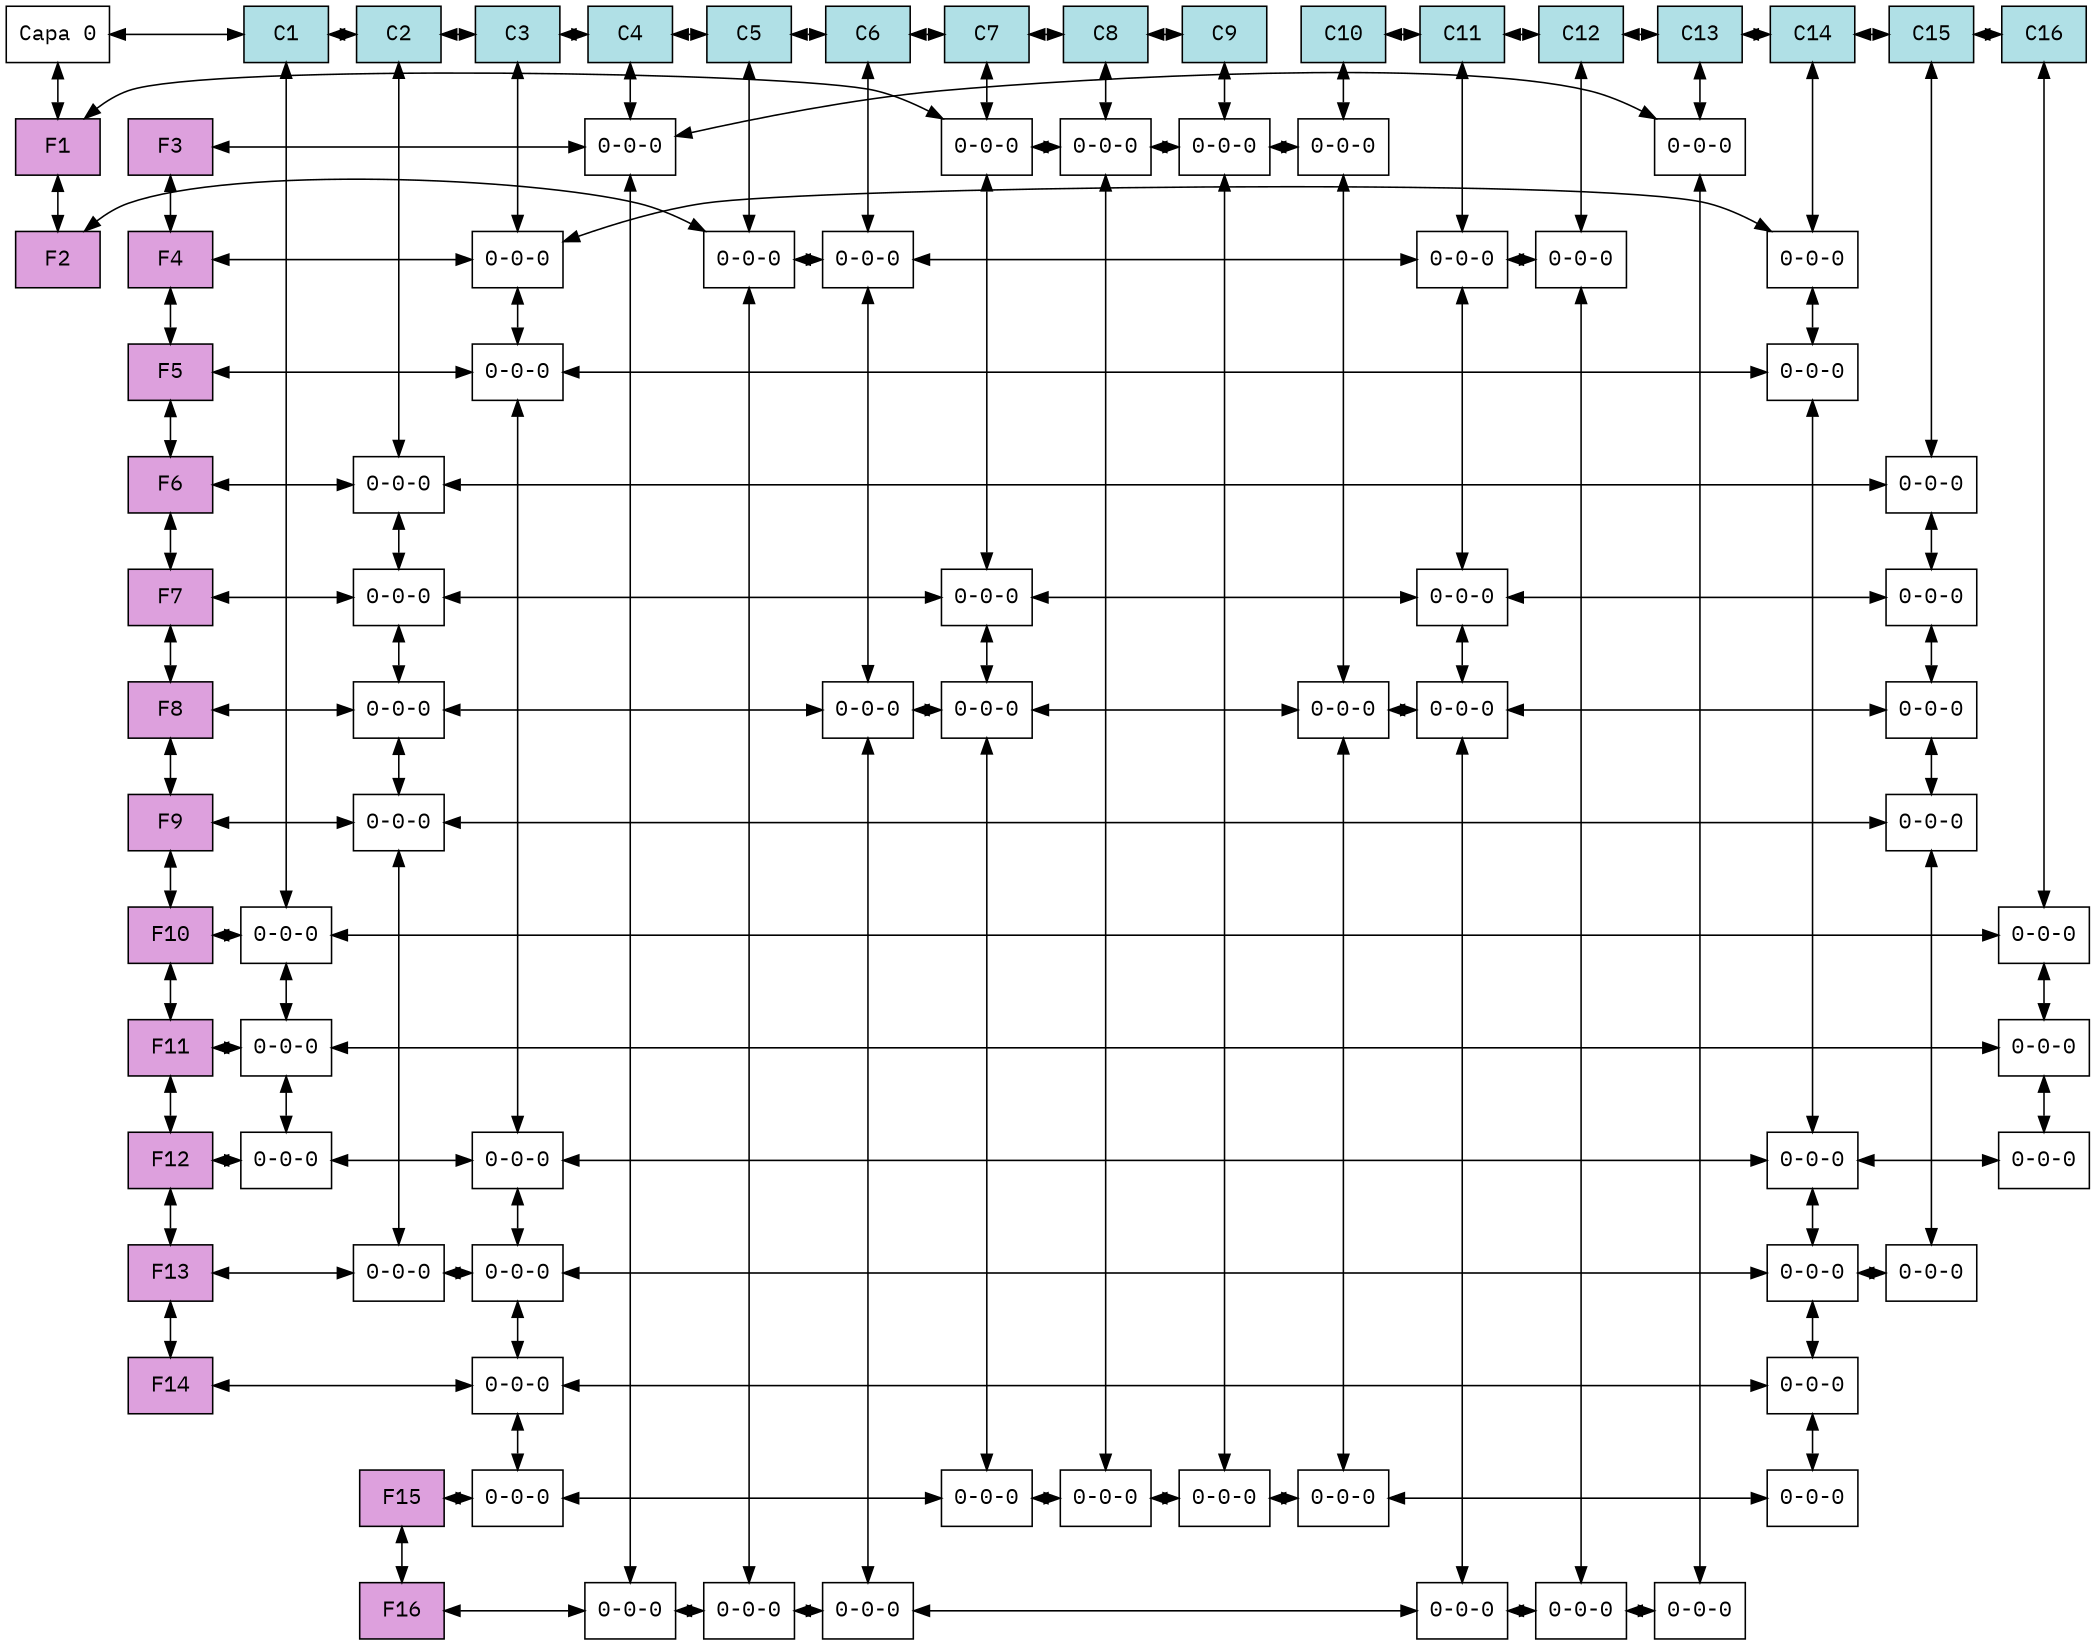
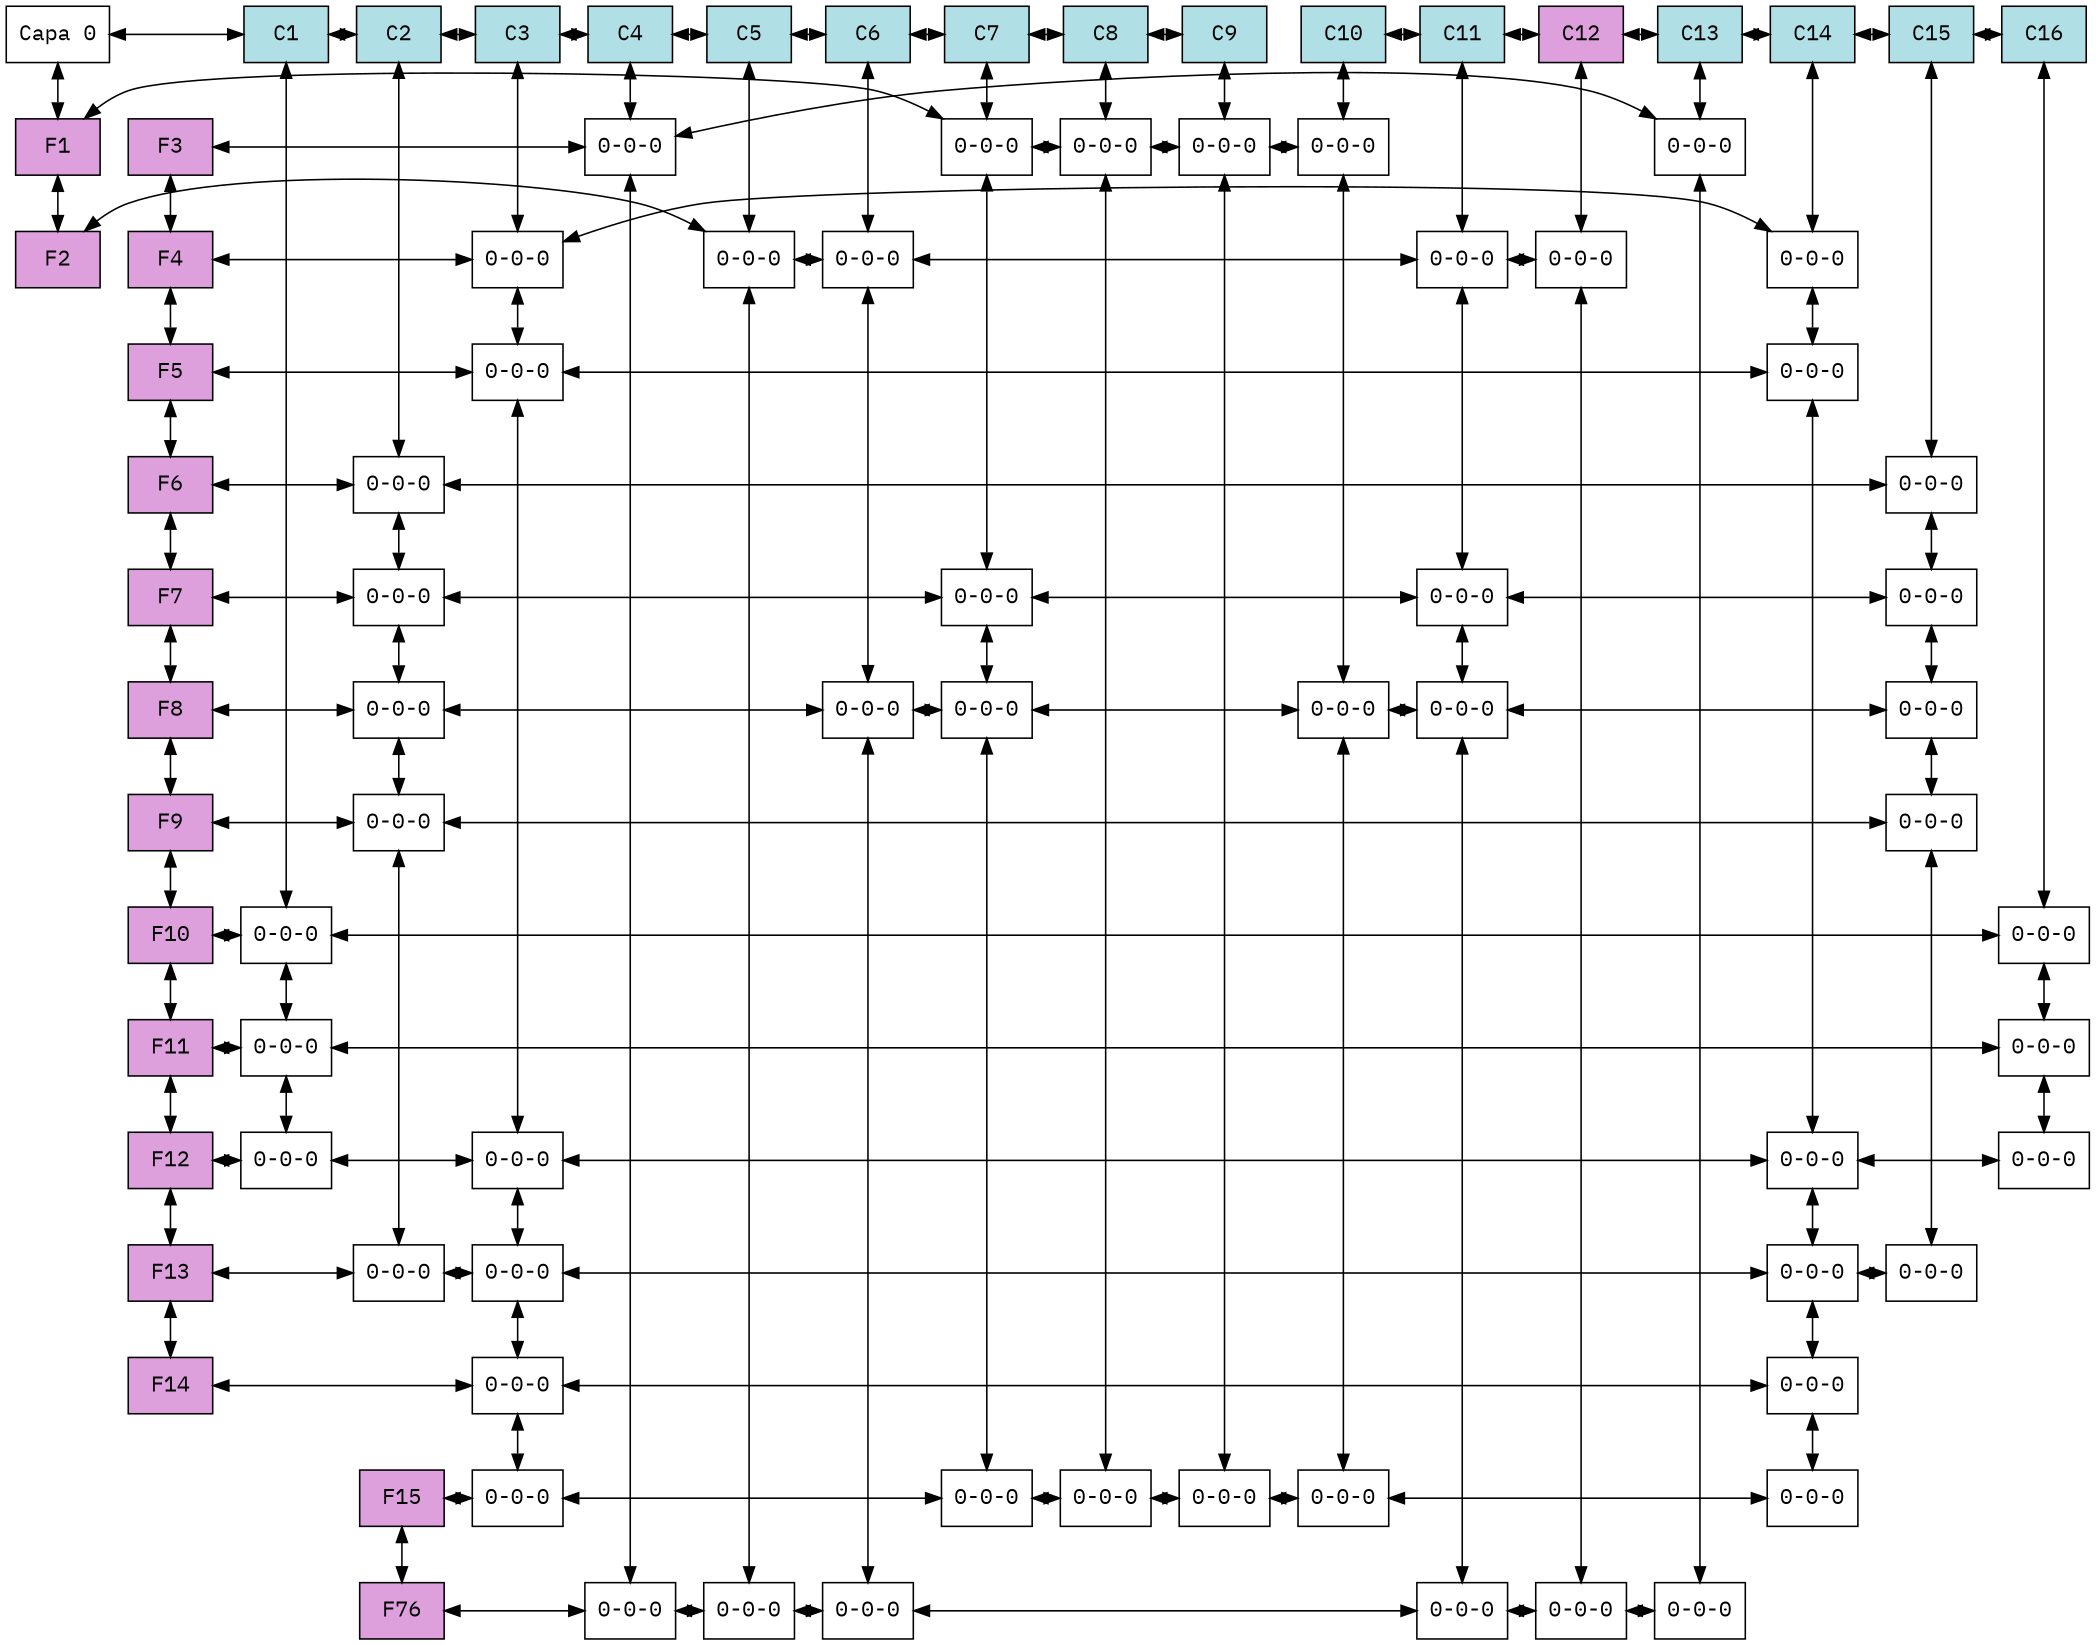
  digraph {
    fontname="IBM Plex Mono"
    node [fillcolor=white fontname="IBM Plex Mono" group=0 shape=box style=filled]
    edge [dir=both fontname="IBM Plex Mono"]
    n1 [label="Capa 0"]
    C1 [fillcolor=powderblue group=1]
    C2 [fillcolor=powderblue group=2]
    C3 [fillcolor=powderblue group=3]
    C4 [fillcolor=powderblue group=4]
    C5 [fillcolor=powderblue group=5]
    C6 [fillcolor=powderblue group=6]
    C7 [fillcolor=powderblue group=7]
    C8 [fillcolor=powderblue group=8]
    C9 [fillcolor=powderblue group=9]
    C10 [fillcolor=powderblue group=10]
    C11 [fillcolor=powderblue group=11]
-   C12 [fillcolor=powderblue group=12]
+   C12 [fillcolor=plum group=12]
    C13 [fillcolor=powderblue group=13]
    C14 [fillcolor=powderblue group=14]
    C15 [fillcolor=powderblue group=15]
    C16 [fillcolor=powderblue group=16]
    F1 [fillcolor=plum]
    n19 [group=7 label="0-0-0"]
    n20 [group=8 label="0-0-0"]
    n21 [group=9 label="0-0-0"]
    n22 [group=10 label="0-0-0"]
    F2 [fillcolor=plum]
    n24 [group=5 label="0-0-0"]
    n25 [group=6 label="0-0-0"]
    n26 [group=11 label="0-0-0"]
    n27 [group=12 label="0-0-0"]
    F3 [fillcolor=plum]
    n29 [group=4 label="0-0-0"]
    n30 [group=13 label="0-0-0"]
    F4 [fillcolor=plum]
    n32 [group=3 label="0-0-0"]
    n33 [group=14 label="0-0-0"]
    F5 [fillcolor=plum]
    n35 [group=3 label="0-0-0"]
    n36 [group=14 label="0-0-0"]
    F6 [fillcolor=plum]
    n38 [group=2 label="0-0-0"]
    n39 [group=15 label="0-0-0"]
    F7 [fillcolor=plum]
    n41 [group=2 label="0-0-0"]
    n42 [group=7 label="0-0-0"]
    n43 [group=11 label="0-0-0"]
    n44 [group=15 label="0-0-0"]
    F8 [fillcolor=plum]
    n46 [group=2 label="0-0-0"]
    n47 [group=6 label="0-0-0"]
    n48 [group=7 label="0-0-0"]
    n49 [group=10 label="0-0-0"]
    n50 [group=11 label="0-0-0"]
    n51 [group=15 label="0-0-0"]
    F14 [fillcolor=plum]
    n53 [group=3 label="0-0-0"]
    n54 [group=14 label="0-0-0"]
    F9 [fillcolor=plum]
    n56 [group=2 label="0-0-0"]
    n57 [group=15 label="0-0-0"]
    F10 [fillcolor=plum]
    n59 [group=1 label="0-0-0"]
    n60 [group=16 label="0-0-0"]
    F11 [fillcolor=plum]
    n62 [group=1 label="0-0-0"]
    n63 [group=16 label="0-0-0"]
    F12 [fillcolor=plum]
    n65 [group=1 label="0-0-0"]
    n66 [group=3 label="0-0-0"]
    n67 [group=14 label="0-0-0"]
    n68 [group=16 label="0-0-0"]
    F13 [fillcolor=plum]
    n70 [group=2 label="0-0-0"]
    n71 [group=3 label="0-0-0"]
    n72 [group=14 label="0-0-0"]
    n73 [group=15 label="0-0-0"]
    F15 [fillcolor=plum]
    n75 [group=3 label="0-0-0"]
    n76 [group=7 label="0-0-0"]
    n77 [group=8 label="0-0-0"]
    n78 [group=9 label="0-0-0"]
    n79 [group=10 label="0-0-0"]
    n80 [group=14 label="0-0-0"]
-   F16 [fillcolor=plum]
+   F16 [fillcolor=plum label=F76]
    n82 [group=4 label="0-0-0"]
    n83 [group=5 label="0-0-0"]
    n84 [group=6 label="0-0-0"]
    n85 [group=11 label="0-0-0"]
    n86 [group=12 label="0-0-0"]
    n87 [group=13 label="0-0-0"]
    subgraph sub_1 {
      rank=same
      n1
      C1
      C2
      C3
      C4
      C5
      C6
      C7
      C8
      C9
      C10
      C11
      C12
      C13
      C14
      C15
      C16
    }
    subgraph sub_2 {
      rank=same
      F1
      n19
      n20
      n21
      n22
    }
    subgraph sub_3 {
      rank=same
      F2
      n24
      n25
      n26
      n27
    }
    subgraph sub_4 {
      rank=same
      F3
      n29
      n30
    }
    subgraph sub_5 {
      rank=same
      F4
      n32
      n33
    }
    subgraph sub_6 {
      rank=same
      F5
      n35
      n36
    }
    subgraph sub_7 {
      rank=same
      F6
      n38
      n39
    }
    subgraph sub_8 {
      rank=same
      F7
      n41
      n42
      n43
      n44
    }
    subgraph sub_9 {
      rank=same
      F8
      n46
      n47
      n48
      n49
      n50
      n51
    }
    subgraph sub_10 {
      rank=same
      F14
      n53
      n54
    }
    subgraph sub_11 {
      rank=same
      F9
      n56
      n57
    }
    subgraph sub_12 {
      rank=same
      F10
      n59
      n60
    }
    subgraph sub_13 {
      rank=same
      F11
      n62
      n63
    }
    subgraph sub_14 {
      rank=same
      F12
      n65
      n66
      n67
      n68
    }
    subgraph sub_15 {
      rank=same
      F13
      n70
      n71
      n72
      n73
    }
    subgraph sub_16 {
      rank=same
      F15
      n75
      n76
      n77
      n78
      n79
      n80
    }
    subgraph sub_17 {
      rank=same
      F16
      n82
      n83
      n84
      n85
      n86
      n87
    }
    subgraph sub_18 {
      n1
      F1
      F2
      F3
      F4
      F5
      F6
      F7
      F8
      F14
      F9
      F10
      F11
      F12
      F13
      F15
      F16
    }
    subgraph sub_19 {
      C1
      n59
      n62
      n65
    }
    subgraph sub_20 {
      C8
      n20
      n77
    }
    subgraph sub_21 {
      C2
      n38
      n41
      n46
      n56
      n70
    }
    subgraph sub_22 {
      C3
      n32
      n35
      n53
      n66
      n71
      n75
    }
    subgraph sub_23 {
      C4
      n29
      n82
    }
    subgraph sub_24 {
      C5
      n24
      n83
    }
    subgraph sub_25 {
      C6
      n25
      n47
      n84
    }
    subgraph sub_26 {
      C7
      n19
      n42
      n48
      n76
    }
    subgraph sub_27 {
      C9
      n21
      n78
    }
    subgraph sub_28 {
      C10
      n22
      n49
      n79
    }
    subgraph sub_29 {
      C11
      n26
      n43
      n50
      n85
    }
    subgraph sub_30 {
      C12
      n27
      n86
    }
    subgraph sub_31 {
      C13
      n30
      n87
    }
    subgraph sub_32 {
      C14
      n33
      n36
      n54
      n67
      n72
      n80
    }
    subgraph sub_33 {
      C15
      n39
      n44
      n51
      n57
      n73
    }
    subgraph sub_34 {
      C16
      n60
      n63
      n68
    }
    n1 -> C1
    n1 -> F1
    C1 -> C2
    C1 -> n59
    C2 -> C3
    C2 -> n38
    C3 -> C4
    C3 -> n32
    C4 -> C5
    C4 -> n29
    C5 -> C6
    C5 -> n24
    C6 -> C7
    C6 -> n25
    C7 -> C8
    C7 -> n19
    C8 -> C9
    C8 -> n20
    C9 -> n21
    C10 -> C11
    C10 -> n22
    C11 -> C12
    C11 -> n26
    C12 -> C13
    C12 -> n27
    C13 -> C14
    C13 -> n30
    C14 -> C15
    C14 -> n33
    C15 -> C16
    C15 -> n39
    C16 -> n60
    F1 -> n19
    F1 -> F2
    n19 -> n20
    n19 -> n42
    n20 -> n21
    n20 -> n77
    n21 -> n22
    n21 -> n78
    n22 -> n49
    F2 -> n24
    n24 -> n25
    n24 -> n83
    n25 -> n26
    n25 -> n47
    n26 -> n27
    n26 -> n43
    n27 -> n86
    F3 -> n29
    F3 -> F4
    n29 -> n30
    n29 -> n82
    n30 -> n87
    F4 -> n32
    F4 -> F5
    n32 -> n33
    n32 -> n35
    n33 -> n36
    F5 -> n35
    F5 -> F6
    n35 -> n36
    n35 -> n66
    n36 -> n67
    F6 -> n38
    F6 -> F7
    n38 -> n39
    n38 -> n41
    n39 -> n44
    F7 -> n41
    F7 -> F8
    n41 -> n42
    n41 -> n46
    n42 -> n43
    n42 -> n48
    n43 -> n44
    n43 -> n50
    n44 -> n51
    F8 -> n46
    F8 -> F9
    n46 -> n47
    n46 -> n56
    n47 -> n48
    n47 -> n84
    n48 -> n49
    n48 -> n76
    n49 -> n50
    n49 -> n79
    n50 -> n51
    n50 -> n85
    n51 -> n57
    F14 -> n53
    n53 -> n54
    n53 -> n75
    n54 -> n80
    F9 -> n56
    F9 -> F10
    n56 -> n57
    n56 -> n70
    n57 -> n73
    F10 -> n59
    F10 -> F11
    n59 -> n60
    n59 -> n62
    n60 -> n63
    F11 -> n62
    F11 -> F12
    n62 -> n63
    n62 -> n65
    n63 -> n68
    F12 -> n65
    F12 -> F13
    n65 -> n66
    n66 -> n67
    n66 -> n71
    n67 -> n68
    n67 -> n72
    F13 -> F14
    F13 -> n70
    n70 -> n71
    n71 -> n53
    n71 -> n72
    n72 -> n54
    n72 -> n73
    F15 -> n75
    F15 -> F16
    n75 -> n76
    n76 -> n77
    n77 -> n78
    n78 -> n79
    n79 -> n80
    F16 -> n82
    n82 -> n83
    n83 -> n84
    n84 -> n85
    n85 -> n86
    n86 -> n87
  }
